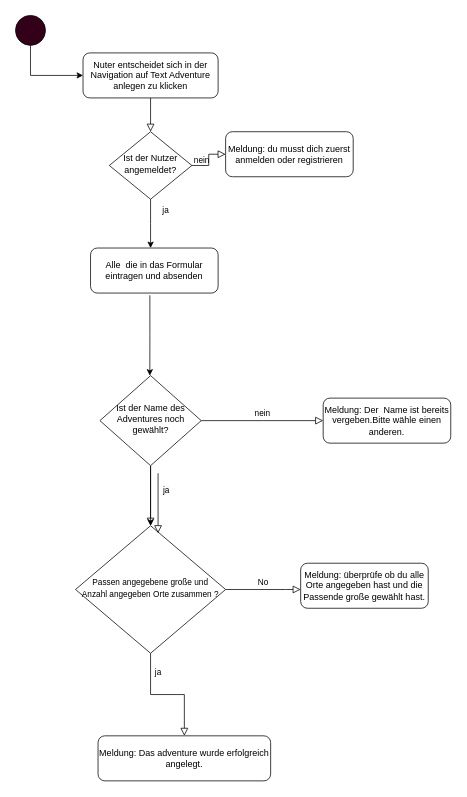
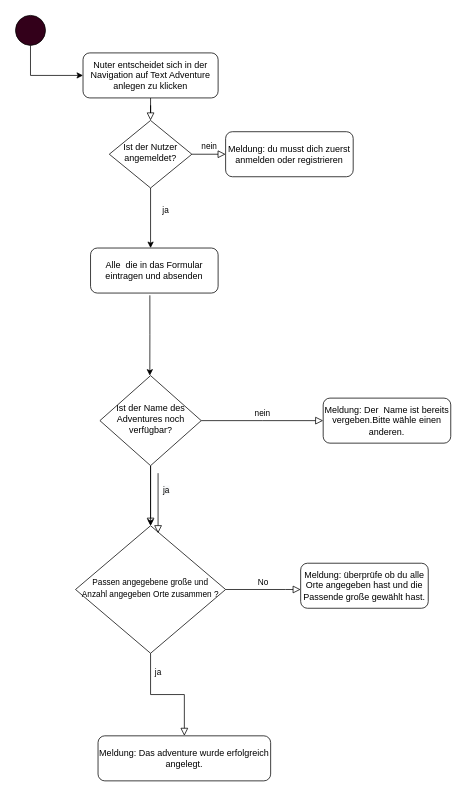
  <mxCell id="0" />
  <mxCell id="1" parent="0" />
  <mxCell id="2" value="" style="rounded=0;html=1;jettySize=auto;orthogonalLoop=1;fontSize=11;endArrow=block;endFill=0;endSize=8;strokeWidth=1;shadow=0;labelBackgroundColor=none;edgeStyle=orthogonalEdgeStyle;" parent="1" source="3" target="6" edge="1"><mxGeometry relative="1" as="geometry" /></mxCell>
  <mxCell id="3" value="Nuter entscheidet sich in der Navigation auf Text Adventure anlegen zu klicken&lt;br&gt;" style="rounded=1;whiteSpace=wrap;html=1;fontSize=12;glass=0;strokeWidth=1;shadow=0;" parent="1" vertex="1"><mxGeometry x="110" y="70" width="180" height="60" as="geometry" /></mxCell>
  <mxCell id="4" value="" style="rounded=0;html=1;jettySize=auto;orthogonalLoop=1;fontSize=11;endArrow=block;endFill=0;endSize=8;strokeWidth=1;shadow=0;labelBackgroundColor=none;edgeStyle=orthogonalEdgeStyle;exitX=0.5;exitY=1;exitDx=0;exitDy=0;" parent="1" source="15" target="10" edge="1"><mxGeometry x="-1" y="181" relative="1" as="geometry"><mxPoint x="-161" y="-180" as="offset" /><mxPoint x="260" y="510" as="sourcePoint" /></mxGeometry></mxCell>
  <mxCell id="5" value="nein" style="edgeStyle=orthogonalEdgeStyle;rounded=0;html=1;jettySize=auto;orthogonalLoop=1;fontSize=11;endArrow=block;endFill=0;endSize=8;strokeWidth=1;shadow=0;labelBackgroundColor=none;" parent="1" source="6" target="7" edge="1"><mxGeometry y="10" relative="1" as="geometry"><mxPoint as="offset" /></mxGeometry></mxCell>
- <mxCell id="6" value="Ist der Nutzer angemeldet?" style="rhombus;whiteSpace=wrap;html=1;shadow=0;fontFamily=Helvetica;fontSize=12;align=center;strokeWidth=1;spacing=6;spacingTop=-4;" parent="1" vertex="1"><mxGeometry x="145" y="175" width="110" height="90" as="geometry" /></mxCell>
+ <mxCell id="6" value="Ist der Nutzer angemeldet?" style="rhombus;whiteSpace=wrap;html=1;shadow=0;fontFamily=Helvetica;fontSize=12;align=center;strokeWidth=1;spacing=6;spacingTop=-4;" parent="1" vertex="1"><mxGeometry x="145" y="160" width="110" height="90" as="geometry" /></mxCell>
  <mxCell id="7" value="Meldung: du musst dich zuerst anmelden oder registrieren" style="rounded=1;whiteSpace=wrap;html=1;fontSize=12;glass=0;strokeWidth=1;shadow=0;" parent="1" vertex="1"><mxGeometry x="300" y="175" width="170" height="60" as="geometry" /></mxCell>
  <mxCell id="8" value="ja" style="rounded=0;html=1;jettySize=auto;orthogonalLoop=1;fontSize=11;endArrow=block;endFill=0;endSize=8;strokeWidth=1;shadow=0;labelBackgroundColor=none;edgeStyle=orthogonalEdgeStyle;" parent="1" source="10" target="11" edge="1"><mxGeometry x="-0.167" y="30" relative="1" as="geometry"><mxPoint as="offset" /></mxGeometry></mxCell>
  <mxCell id="9" value="No" style="edgeStyle=orthogonalEdgeStyle;rounded=0;html=1;jettySize=auto;orthogonalLoop=1;fontSize=11;endArrow=block;endFill=0;endSize=8;strokeWidth=1;shadow=0;labelBackgroundColor=none;" parent="1" source="10" target="12" edge="1"><mxGeometry y="10" relative="1" as="geometry"><mxPoint as="offset" /><Array as="points"><mxPoint x="380" y="785" /><mxPoint x="380" y="785" /></Array></mxGeometry></mxCell>
  <mxCell id="10" value="&lt;font style=&quot;font-size: 11px;&quot;&gt;Passen angegebene große und Anzahl angegeben Orte zusammen ?&lt;/font&gt;" style="rhombus;whiteSpace=wrap;html=1;shadow=0;fontFamily=Helvetica;fontSize=12;align=center;strokeWidth=1;spacing=6;spacingTop=-4;" parent="1" vertex="1"><mxGeometry x="100" y="700" width="200" height="170" as="geometry" /></mxCell>
  <mxCell id="11" value="Meldung: Das adventure wurde erfolgreich angelegt." style="rounded=1;whiteSpace=wrap;html=1;fontSize=12;glass=0;strokeWidth=1;shadow=0;" parent="1" vertex="1"><mxGeometry x="130" y="980" width="230" height="60" as="geometry" /></mxCell>
  <mxCell id="12" value="Meldung: überprüfe ob du alle Orte angegeben hast und die Passende große gewählt hast." style="rounded=1;whiteSpace=wrap;html=1;fontSize=12;glass=0;strokeWidth=1;shadow=0;" parent="1" vertex="1"><mxGeometry x="400" y="750" width="170" height="60" as="geometry" /></mxCell>
  <mxCell id="13" value="" style="ellipse;whiteSpace=wrap;html=1;aspect=fixed;fillColor=#33001A;" parent="1" vertex="1"><mxGeometry x="20" y="20" width="40" height="40" as="geometry" /></mxCell>
  <mxCell id="14" value="" style="edgeStyle=orthogonalEdgeStyle;rounded=0;orthogonalLoop=1;jettySize=auto;html=1;fontSize=11;" parent="1" source="15" target="10" edge="1"><mxGeometry relative="1" as="geometry" /></mxCell>
- <mxCell id="15" value="Ist der Name des Adventures noch gewählt?" style="rhombus;whiteSpace=wrap;html=1;shadow=0;fontFamily=Helvetica;fontSize=12;align=center;strokeWidth=1;spacing=6;spacingTop=-4;" parent="1" vertex="1"><mxGeometry x="132.5" y="500" width="135" height="120" as="geometry" /></mxCell>
+ <mxCell id="15" value="Ist der Name des Adventures noch verfügbar?" style="rhombus;whiteSpace=wrap;html=1;shadow=0;fontFamily=Helvetica;fontSize=12;align=center;strokeWidth=1;spacing=6;spacingTop=-4;" parent="1" vertex="1"><mxGeometry x="132.5" y="500" width="135" height="120" as="geometry" /></mxCell>
  <mxCell id="16" value="nein" style="edgeStyle=orthogonalEdgeStyle;rounded=0;html=1;jettySize=auto;orthogonalLoop=1;fontSize=11;endArrow=block;endFill=0;endSize=8;strokeWidth=1;shadow=0;labelBackgroundColor=none;exitX=1;exitY=0.5;exitDx=0;exitDy=0;entryX=0;entryY=0.5;entryDx=0;entryDy=0;" parent="1" source="15" edge="1"><mxGeometry y="10" relative="1" as="geometry"><mxPoint as="offset" /><mxPoint x="265" y="400" as="sourcePoint" /><mxPoint x="430" y="560" as="targetPoint" /></mxGeometry></mxCell>
  <mxCell id="17" value="Meldung: Der &amp;nbsp;Name ist bereits vergeben.Bitte wähle einen anderen." style="rounded=1;whiteSpace=wrap;html=1;fontSize=12;glass=0;strokeWidth=1;shadow=0;" parent="1" vertex="1"><mxGeometry x="430" y="530" width="170" height="60" as="geometry" /></mxCell>
  <mxCell id="18" value="" style="edgeStyle=orthogonalEdgeStyle;rounded=0;orthogonalLoop=1;jettySize=auto;html=1;fontSize=11;exitX=0.5;exitY=1;exitDx=0;exitDy=0;" parent="1" source="6" edge="1"><mxGeometry relative="1" as="geometry"><mxPoint x="210" y="460" as="sourcePoint" /><mxPoint x="200" y="330" as="targetPoint" /></mxGeometry></mxCell>
  <mxCell id="19" value="&lt;span style=&quot;caret-color: rgb(0, 0, 0); color: rgb(0, 0, 0); font-family: Helvetica; font-size: 11px; font-style: normal; font-variant-caps: normal; font-weight: normal; letter-spacing: normal; text-align: center; text-indent: 0px; text-transform: none; word-spacing: 0px; -webkit-text-stroke-width: 0px; background-color: rgb(248, 249, 250); text-decoration: none; float: none; display: inline !important;&quot;&gt;ja&lt;/span&gt;" style="text;whiteSpace=wrap;html=1;fontSize=11;" parent="1" vertex="1"><mxGeometry x="215" y="640" width="40" height="40" as="geometry" /></mxCell>
  <mxCell id="20" value="Alle &amp;nbsp;die in das Formular eintragen und absenden" style="rounded=1;whiteSpace=wrap;html=1;fontSize=12;glass=0;strokeWidth=1;shadow=0;" parent="1" vertex="1"><mxGeometry x="120" y="330" width="170" height="60" as="geometry" /></mxCell>
  <mxCell id="21" value="" style="edgeStyle=orthogonalEdgeStyle;rounded=0;orthogonalLoop=1;jettySize=auto;html=1;fontSize=11;exitX=0.465;exitY=1.05;exitDx=0;exitDy=0;exitPerimeter=0;" parent="1" source="20" edge="1"><mxGeometry relative="1" as="geometry"><mxPoint x="210" y="260" as="sourcePoint" /><mxPoint x="199" y="500" as="targetPoint" /></mxGeometry></mxCell>
  <mxCell id="22" value="ja" style="rounded=0;html=1;jettySize=auto;orthogonalLoop=1;fontSize=11;endArrow=block;endFill=0;endSize=8;strokeWidth=1;shadow=0;labelBackgroundColor=none;edgeStyle=orthogonalEdgeStyle;exitX=0.5;exitY=1;exitDx=0;exitDy=0;" parent="1" edge="1"><mxGeometry x="-1" y="350" relative="1" as="geometry"><mxPoint x="-340" y="-350" as="offset" /><mxPoint x="210" y="630" as="sourcePoint" /><mxPoint x="210" y="710" as="targetPoint" /></mxGeometry></mxCell>
  <mxCell id="23" value="" style="edgeStyle=orthogonalEdgeStyle;rounded=0;orthogonalLoop=1;jettySize=auto;html=1;fontSize=11;exitX=0.5;exitY=1;exitDx=0;exitDy=0;entryX=0;entryY=0.5;entryDx=0;entryDy=0;" parent="1" source="13" target="3" edge="1"><mxGeometry relative="1" as="geometry"><mxPoint x="210" y="260" as="sourcePoint" /><mxPoint x="210" y="340" as="targetPoint" /></mxGeometry></mxCell>
